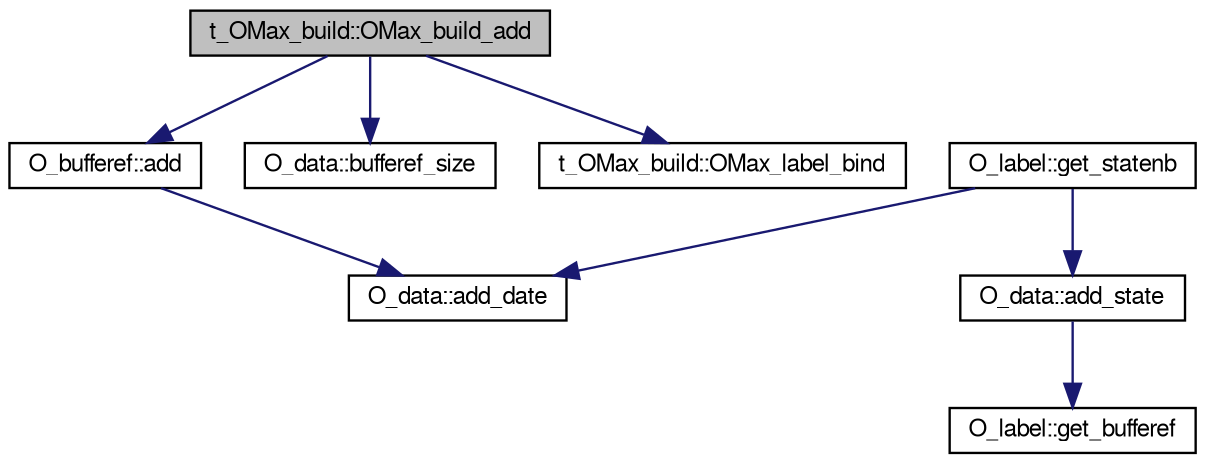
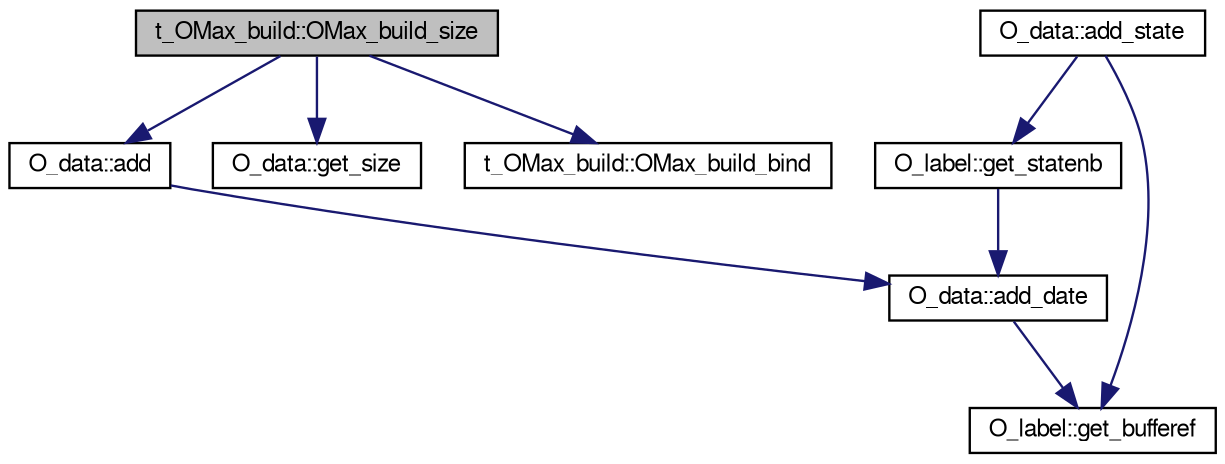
  digraph {
    rankdir=TB
    node [color=black fontname=FreeSans fontsize=10 shape=record]
    edge [color=midnightblue fontname=FreeSans fontsize=10 labelfontname=FreeSans labelfontsize=10 style=solid]
-   n1 [fillcolor=grey75 fontcolor=black height=0.2 label="t_OMax_build::OMax_build_add" style=filled width=0.4]
-   n2 [height=0.2 label="O_bufferef::add" width=0.4]
-   n3 [height=0.2 label="O_data::bufferef_size" width=0.4]
-   n4 [height=0.2 label="t_OMax_build::OMax_label_bind" width=0.4]
+   n1 [fillcolor=grey75 fontcolor=black height=0.2 label="t_OMax_build::OMax_build_size" style=filled width=0.4]
+   n2 [height=0.2 label="O_data::add" width=0.4]
+   n3 [height=0.2 label="O_data::get_size" width=0.4]
+   n4 [height=0.2 label="t_OMax_build::OMax_build_bind" width=0.4]
    n5 [height=0.2 label="O_data::add_date" width=0.4]
    n6 [height=0.2 label="O_label::get_bufferef" width=0.4]
    n7 [height=0.2 label="O_data::add_state" width=0.4]
    n8 [height=0.2 label="O_label::get_statenb" width=0.4]
    n1 -> n2
    n1 -> n3
    n1 -> n4
    n2 -> n5
+   n5 -> n6
    n7 -> n6
-   n8 -> n7
+   n7 -> n8
    n8 -> n5
  }
